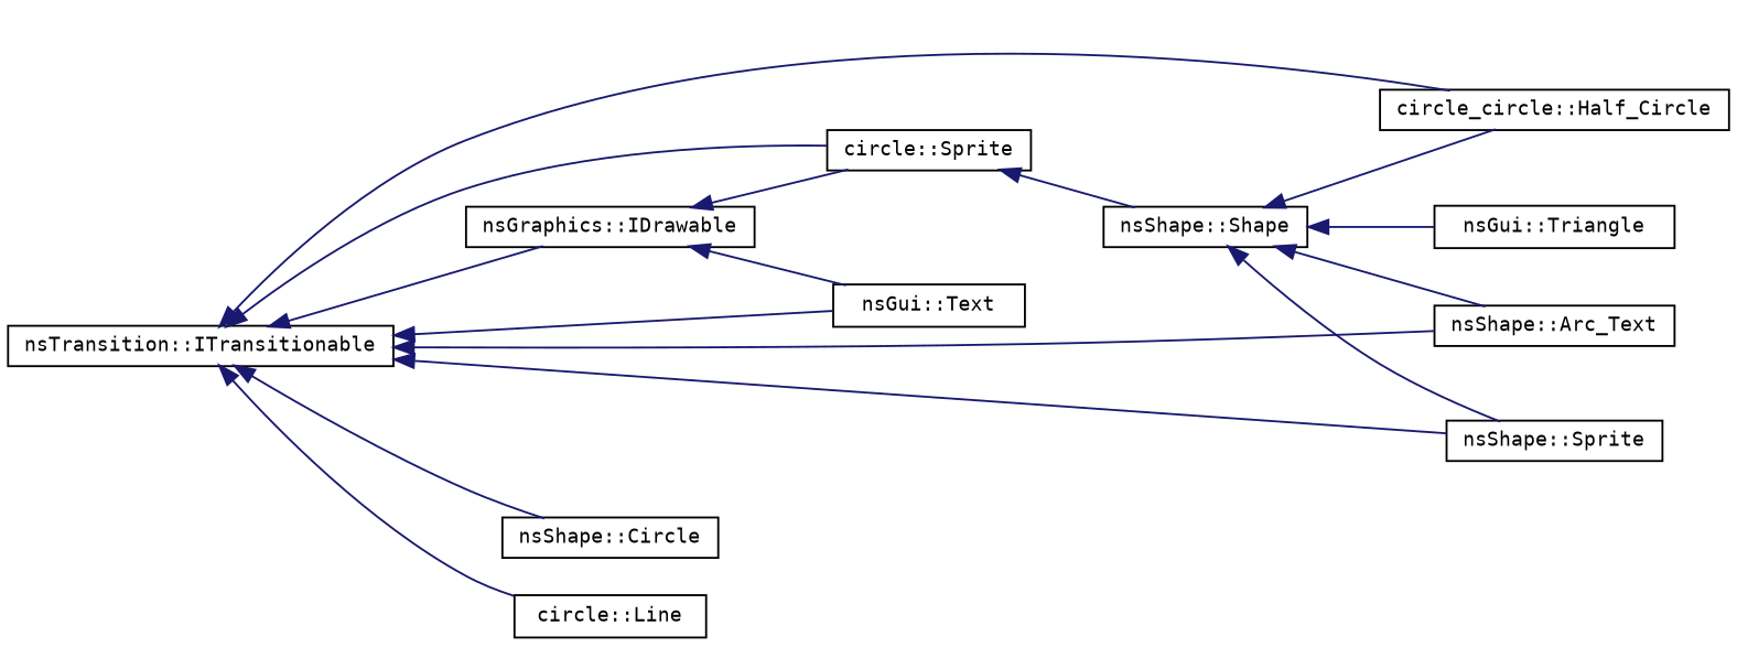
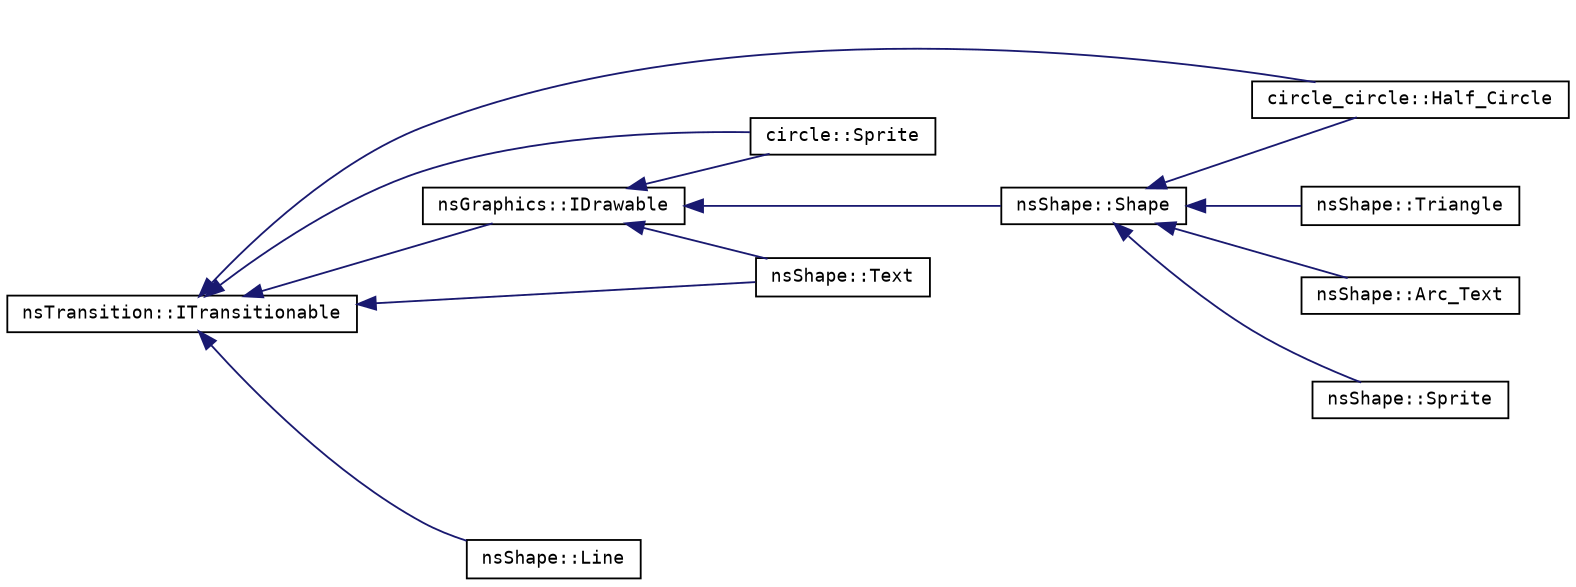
  digraph {
    fontname="DejaVu Sans Mono"
    rankdir=LR
    node [color=black fillcolor=white fontname="DejaVu Sans Mono" fontsize=10 shape=record style=filled]
    edge [color=midnightblue dir=back fontname="DejaVu Sans Mono" fontsize=10 labelfontname=Helvetica labelfontsize=10 style=solid]
    n1 [height=0.2 label="nsGraphics::IDrawable" width=0.4]
    n2 [height=0.2 label="circle::Sprite" width=0.4]
-   n3 [height=0.2 label="nsGui::Text" width=0.4]
+   n3 [height=0.2 label="nsShape::Text" width=0.4]
    n4 [height=0.2 label="nsShape::Shape" width=0.4]
    n5 [height=0.2 label="circle_circle::Half_Circle" width=0.4]
    n6 [height=0.2 label="nsShape::Arc_Text" width=0.4]
    n7 [height=0.2 label="nsShape::Sprite" width=0.4]
-   n8 [height=0.2 label="nsGui::Triangle" width=0.4]
-   n9 [height=0.2 label="nsShape::Circle" width=0.4]
-   n10 [height=0.2 label="circle::Line" width=0.4]
+   n8 [height=0.2 label="nsShape::Triangle" width=0.4]
+   n10 [height=0.2 label="nsShape::Line" width=0.4]
    n11 [height=0.2 label="nsTransition::ITransitionable" width=0.4]
    n1 -> n2
    n1 -> n3
-   n2 -> n4
+   n1 -> n4
    n4 -> n5
    n4 -> n6
    n4 -> n7
    n4 -> n8
    n11 -> n1
    n11 -> n2
    n11 -> n3
    n11 -> n5
-   n11 -> n6
-   n11 -> n7
-   n11 -> n9
    n11 -> n10
  }
